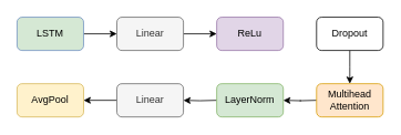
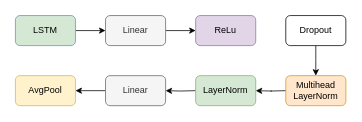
  <mxCell id="0" />
  <mxCell id="1" parent="0" />
  <mxCell id="2" style="edgeStyle=orthogonalEdgeStyle;rounded=0;orthogonalLoop=1;jettySize=auto;html=1;exitX=1;exitY=0.5;exitDx=0;exitDy=0;entryX=0;entryY=0.5;entryDx=0;entryDy=0;" edge="1" parent="1" source="3" target="5"><mxGeometry relative="1" as="geometry" /></mxCell>
  <mxCell id="3" value="LSTM" style="rounded=1;whiteSpace=wrap;html=1;fillColor=#d5e8d4;strokeColor=#6c8ebf;" vertex="1" parent="1"><mxGeometry x="20" y="20" width="80" height="40" as="geometry" /></mxCell>
  <mxCell id="4" style="edgeStyle=orthogonalEdgeStyle;rounded=0;orthogonalLoop=1;jettySize=auto;html=1;exitX=1;exitY=0.5;exitDx=0;exitDy=0;entryX=0;entryY=0.5;entryDx=0;entryDy=0;" edge="1" parent="1" source="5" target="6"><mxGeometry relative="1" as="geometry" /></mxCell>
  <mxCell id="5" value="Linear" style="rounded=1;whiteSpace=wrap;html=1;fillColor=#f5f5f5;fontColor=#333333;strokeColor=#666666;" vertex="1" parent="1"><mxGeometry x="140" y="20" width="80" height="40" as="geometry" /></mxCell>
  <mxCell id="6" value="ReLu" style="rounded=1;whiteSpace=wrap;html=1;fillColor=#e1d5e7;strokeColor=#9673a6;" vertex="1" parent="1"><mxGeometry x="260" y="20" width="80" height="40" as="geometry" /></mxCell>
  <mxCell id="7" style="edgeStyle=orthogonalEdgeStyle;rounded=0;orthogonalLoop=1;jettySize=auto;html=1;exitX=0.5;exitY=1;exitDx=0;exitDy=0;entryX=0.5;entryY=0;entryDx=0;entryDy=0;" edge="1" parent="1" source="8"><mxGeometry relative="1" as="geometry"><mxPoint x="420" y="100" as="targetPoint" /></mxGeometry></mxCell>
  <mxCell id="8" value="Dropout" style="rounded=1;whiteSpace=wrap;html=1;" vertex="1" parent="1"><mxGeometry x="380" y="20" width="80" height="40" as="geometry" /></mxCell>
  <mxCell id="9" style="edgeStyle=orthogonalEdgeStyle;rounded=0;orthogonalLoop=1;jettySize=auto;html=1;entryX=1;entryY=0.5;entryDx=0;entryDy=0;" edge="1" parent="1"><mxGeometry relative="1" as="geometry"><mxPoint x="380" y="120" as="sourcePoint" /><mxPoint x="340" y="120" as="targetPoint" /></mxGeometry></mxCell>
  <mxCell id="10" style="edgeStyle=orthogonalEdgeStyle;rounded=0;orthogonalLoop=1;jettySize=auto;html=1;" edge="1" parent="1" target="12"><mxGeometry relative="1" as="geometry"><mxPoint x="260" y="120" as="sourcePoint" /></mxGeometry></mxCell>
  <mxCell id="11" style="edgeStyle=orthogonalEdgeStyle;rounded=0;orthogonalLoop=1;jettySize=auto;html=1;entryX=1;entryY=0.5;entryDx=0;entryDy=0;" edge="1" parent="1" source="12" target="13"><mxGeometry relative="1" as="geometry" /></mxCell>
  <mxCell id="12" value="Linear" style="rounded=1;whiteSpace=wrap;html=1;fillColor=#f5f5f5;fontColor=#333333;strokeColor=#666666;" vertex="1" parent="1"><mxGeometry x="140" y="100" width="80" height="40" as="geometry" /></mxCell>
  <mxCell id="13" value="AvgPool" style="rounded=1;whiteSpace=wrap;html=1;fillColor=#fff2cc;strokeColor=#d6b656;" vertex="1" parent="1"><mxGeometry x="20" y="100" width="80" height="40" as="geometry" /></mxCell>
  <mxCell id="14" value="LayerNorm" style="rounded=1;whiteSpace=wrap;html=1;fillColor=#d5e8d4;strokeColor=#82b366;" vertex="1" parent="1"><mxGeometry x="260" y="100" width="80" height="40" as="geometry" /></mxCell>
- <mxCell id="15" value="Multihead&lt;div&gt;Attention&lt;/div&gt;" style="rounded=1;whiteSpace=wrap;html=1;fillColor=#ffe6cc;strokeColor=#d79b00;" vertex="1" parent="1"><mxGeometry x="380" y="100" width="80" height="40" as="geometry" /></mxCell>
+ <mxCell id="15" value="Multihead&lt;div&gt;LayerNorm&lt;/div&gt;" style="rounded=1;whiteSpace=wrap;html=1;fillColor=#ffe6cc;strokeColor=#d79b00;" vertex="1" parent="1"><mxGeometry x="380" y="100" width="80" height="40" as="geometry" /></mxCell>
